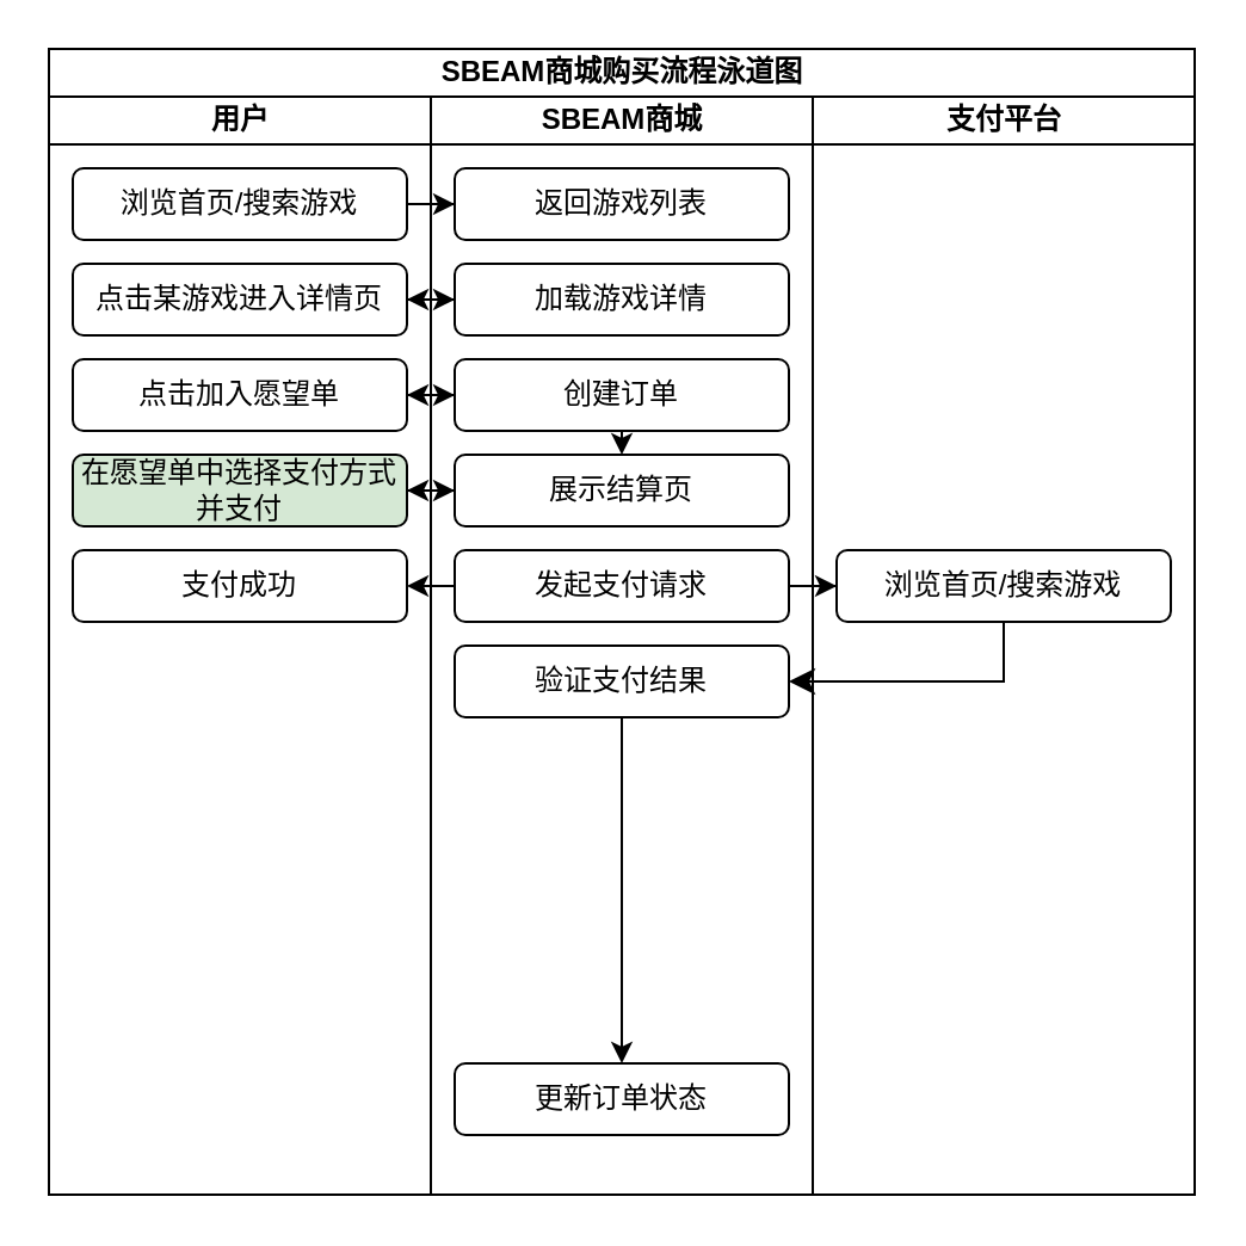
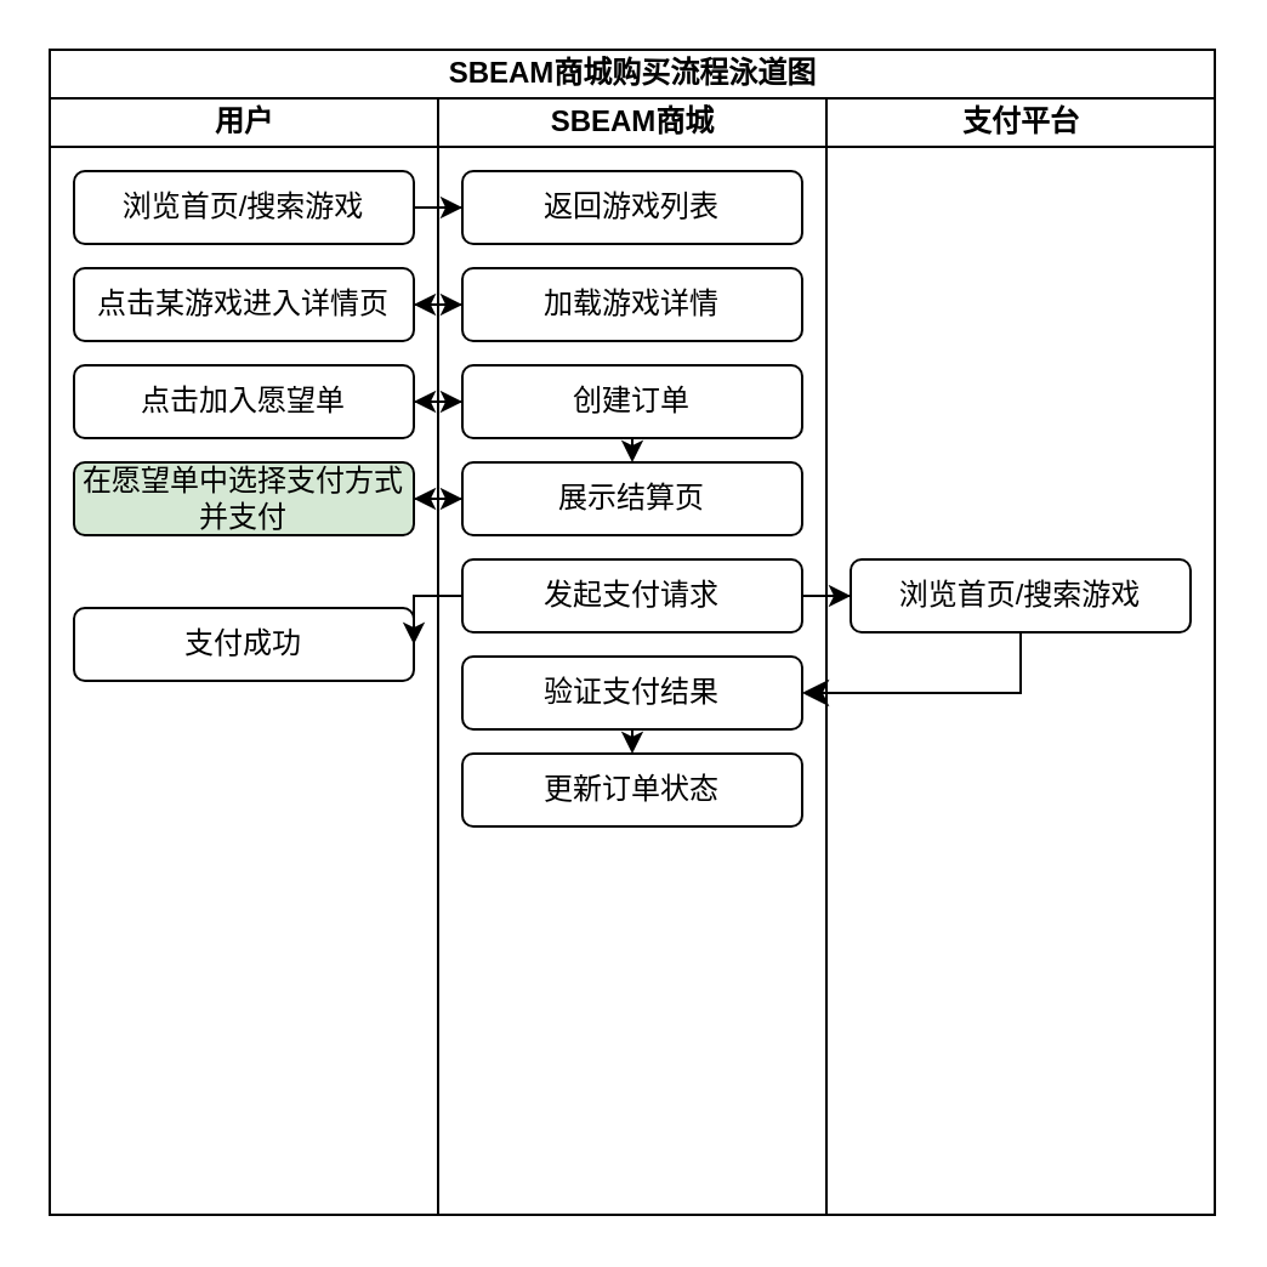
  <mxCell id="0" />
  <mxCell id="1" parent="0" />
  <mxCell id="2" value="SBEAM商城购买流程泳道图" style="swimlane;childLayout=stackLayout;resizeParent=1;resizeParentMax=0;startSize=20;html=1;" vertex="1" parent="1"><mxGeometry x="20" y="20" width="480" height="480" as="geometry" /></mxCell>
  <mxCell id="3" value="用户" style="swimlane;startSize=20;html=1;" vertex="1" parent="2"><mxGeometry y="20" width="160" height="460" as="geometry" /></mxCell>
  <mxCell id="4" value="浏览首页/搜索游戏" style="rounded=1;whiteSpace=wrap;html=1;" vertex="1" parent="3"><mxGeometry x="10" y="30" width="140" height="30" as="geometry" /></mxCell>
  <mxCell id="5" value="点击某游戏进入详情页" style="rounded=1;whiteSpace=wrap;html=1;" vertex="1" parent="3"><mxGeometry x="10" y="70" width="140" height="30" as="geometry" /></mxCell>
  <mxCell id="6" value="点击加入愿望单" style="rounded=1;whiteSpace=wrap;html=1;" vertex="1" parent="3"><mxGeometry x="10" y="110" width="140" height="30" as="geometry" /></mxCell>
  <mxCell id="7" value="在愿望单中选择支付方式并支付" style="rounded=1;whiteSpace=wrap;html=1;fillColor=#d5e8d4;" vertex="1" parent="3"><mxGeometry x="10" y="150" width="140" height="30" as="geometry" /></mxCell>
- <mxCell id="8" value="支付成功" style="rounded=1;whiteSpace=wrap;html=1;" vertex="1" parent="3"><mxGeometry x="10" y="190" width="140" height="30" as="geometry" /></mxCell>
+ <mxCell id="8" value="支付成功" style="rounded=1;whiteSpace=wrap;html=1;" vertex="1" parent="3"><mxGeometry x="10" y="210" width="140" height="30" as="geometry" /></mxCell>
  <mxCell id="9" value="SBEAM商城" style="swimlane;startSize=20;html=1;" vertex="1" parent="2"><mxGeometry x="160" y="20" width="160" height="460" as="geometry" /></mxCell>
  <mxCell id="10" value="返回游戏列表" style="rounded=1;whiteSpace=wrap;html=1;" vertex="1" parent="9"><mxGeometry x="10" y="30" width="140" height="30" as="geometry" /></mxCell>
  <mxCell id="11" value="加载游戏详情" style="rounded=1;whiteSpace=wrap;html=1;" vertex="1" parent="9"><mxGeometry x="10" y="70" width="140" height="30" as="geometry" /></mxCell>
  <mxCell id="12" value="创建订单" style="rounded=1;whiteSpace=wrap;html=1;" vertex="1" parent="9"><mxGeometry x="10" y="110" width="140" height="30" as="geometry" /></mxCell>
  <mxCell id="13" value="展示结算页" style="rounded=1;whiteSpace=wrap;html=1;" vertex="1" parent="9"><mxGeometry x="10" y="150" width="140" height="30" as="geometry" /></mxCell>
  <mxCell id="14" value="发起支付请求" style="rounded=1;whiteSpace=wrap;html=1;" vertex="1" parent="9"><mxGeometry x="10" y="190" width="140" height="30" as="geometry" /></mxCell>
  <mxCell id="15" value="验证支付结果" style="rounded=1;whiteSpace=wrap;html=1;" vertex="1" parent="9"><mxGeometry x="10" y="230" width="140" height="30" as="geometry" /></mxCell>
- <mxCell id="16" value="更新订单状态" style="rounded=1;whiteSpace=wrap;html=1;" vertex="1" parent="9"><mxGeometry x="10" y="405" width="140" height="30" as="geometry" /></mxCell>
+ <mxCell id="16" value="更新订单状态" style="rounded=1;whiteSpace=wrap;html=1;" vertex="1" parent="9"><mxGeometry x="10" y="270" width="140" height="30" as="geometry" /></mxCell>
  <mxCell id="17" value="" style="endArrow=classic;html=1;rounded=0;entryX=0.5;entryY=0;entryDx=0;entryDy=0;exitX=0.5;exitY=1;exitDx=0;exitDy=0;" edge="1" parent="9" source="15" target="16"><mxGeometry width="50" height="50" relative="1" as="geometry"><mxPoint x="290" y="380" as="sourcePoint" /><mxPoint x="90" y="280" as="targetPoint" /><Array as="points" /></mxGeometry></mxCell>
  <mxCell id="18" value="" style="endArrow=classic;html=1;rounded=0;entryX=0.5;entryY=0;entryDx=0;entryDy=0;exitX=0.5;exitY=1;exitDx=0;exitDy=0;" edge="1" parent="9" source="12" target="13"><mxGeometry width="50" height="50" relative="1" as="geometry"><mxPoint x="100" y="280" as="sourcePoint" /><mxPoint x="100" y="290" as="targetPoint" /><Array as="points" /></mxGeometry></mxCell>
  <mxCell id="19" value="支付平台" style="swimlane;startSize=20;html=1;" vertex="1" parent="2"><mxGeometry x="320" y="20" width="160" height="460" as="geometry" /></mxCell>
  <mxCell id="20" value="浏览首页/搜索游戏" style="rounded=1;whiteSpace=wrap;html=1;" vertex="1" parent="19"><mxGeometry x="10" y="190" width="140" height="30" as="geometry" /></mxCell>
  <mxCell id="21" style="edgeStyle=orthogonalEdgeStyle;rounded=0;orthogonalLoop=1;jettySize=auto;html=1;" edge="1" parent="2" source="4" target="10"><mxGeometry relative="1" as="geometry" /></mxCell>
  <mxCell id="22" style="edgeStyle=orthogonalEdgeStyle;rounded=0;orthogonalLoop=1;jettySize=auto;html=1;entryX=0;entryY=0.5;entryDx=0;entryDy=0;" edge="1" parent="2" source="5" target="11"><mxGeometry relative="1" as="geometry" /></mxCell>
  <mxCell id="23" style="edgeStyle=orthogonalEdgeStyle;rounded=0;orthogonalLoop=1;jettySize=auto;html=1;" edge="1" parent="2" source="6" target="12"><mxGeometry relative="1" as="geometry" /></mxCell>
  <mxCell id="24" style="edgeStyle=orthogonalEdgeStyle;rounded=0;orthogonalLoop=1;jettySize=auto;html=1;" edge="1" parent="2" source="7" target="13"><mxGeometry relative="1" as="geometry" /></mxCell>
  <mxCell id="25" style="edgeStyle=orthogonalEdgeStyle;rounded=0;orthogonalLoop=1;jettySize=auto;html=1;" edge="1" parent="2" source="14" target="20"><mxGeometry relative="1" as="geometry" /></mxCell>
  <mxCell id="26" value="" style="edgeStyle=segmentEdgeStyle;endArrow=classic;html=1;curved=0;rounded=0;endSize=8;startSize=8;exitX=0.5;exitY=1;exitDx=0;exitDy=0;entryX=1;entryY=0.5;entryDx=0;entryDy=0;" edge="1" parent="2" source="20" target="15"><mxGeometry width="50" height="50" relative="1" as="geometry"><mxPoint x="430" y="280" as="sourcePoint" /><mxPoint x="320" y="300" as="targetPoint" /><Array as="points"><mxPoint x="400" y="265" /></Array></mxGeometry></mxCell>
  <mxCell id="27" style="edgeStyle=orthogonalEdgeStyle;rounded=0;orthogonalLoop=1;jettySize=auto;html=1;" edge="1" parent="2" source="11" target="5"><mxGeometry relative="1" as="geometry" /></mxCell>
  <mxCell id="28" style="edgeStyle=orthogonalEdgeStyle;rounded=0;orthogonalLoop=1;jettySize=auto;html=1;" edge="1" parent="2" source="12" target="6"><mxGeometry relative="1" as="geometry" /></mxCell>
  <mxCell id="29" style="edgeStyle=orthogonalEdgeStyle;rounded=0;orthogonalLoop=1;jettySize=auto;html=1;" edge="1" parent="2" source="13" target="7"><mxGeometry relative="1" as="geometry" /></mxCell>
  <mxCell id="30" style="edgeStyle=orthogonalEdgeStyle;rounded=0;orthogonalLoop=1;jettySize=auto;html=1;exitX=0;exitY=0.5;exitDx=0;exitDy=0;entryX=1;entryY=0.5;entryDx=0;entryDy=0;" edge="1" parent="2" source="14" target="8"><mxGeometry relative="1" as="geometry" /></mxCell>
